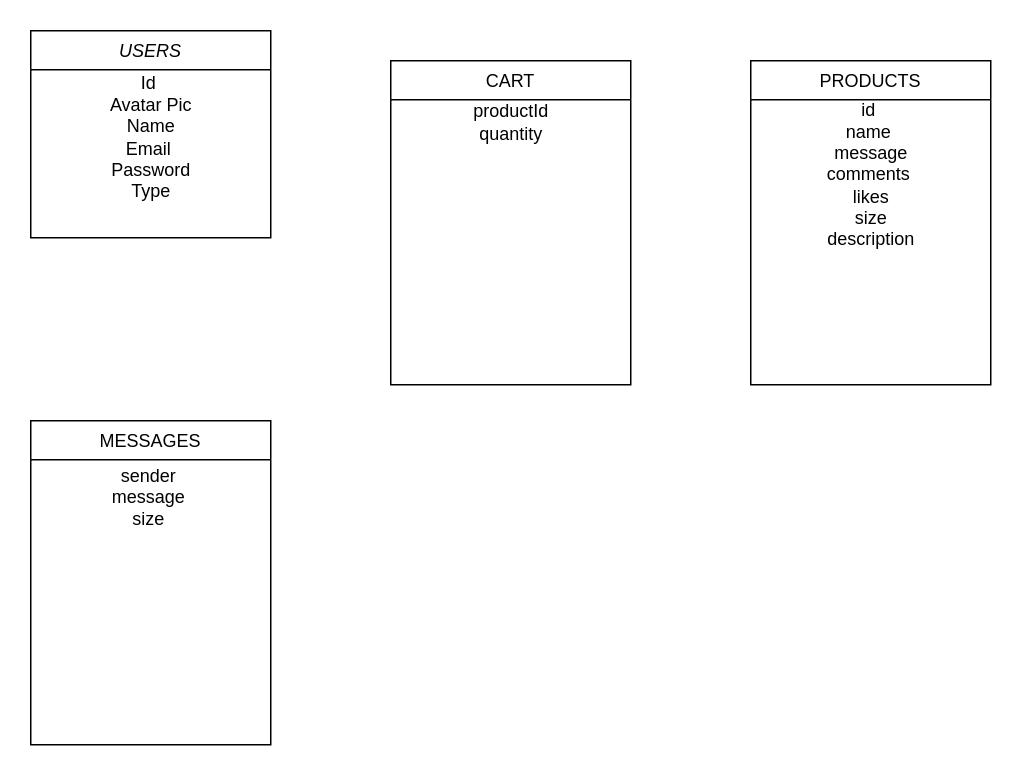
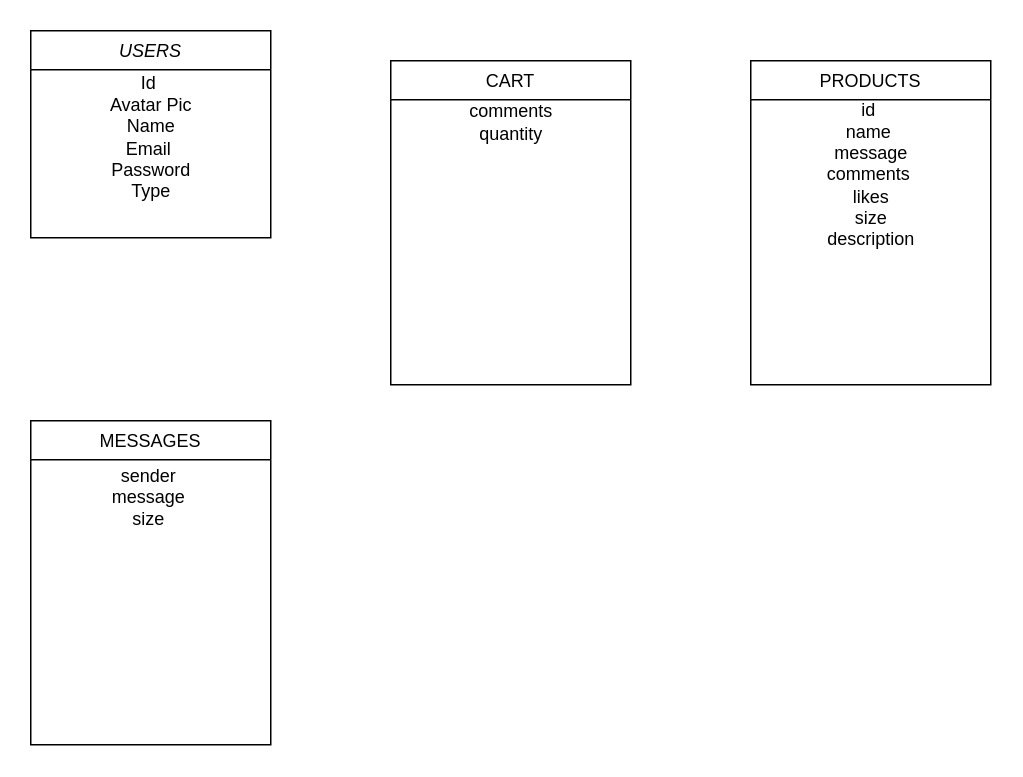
  <mxCell id="0" />
  <mxCell id="1" parent="0" />
  <mxCell id="2" value="USERS" style="swimlane;fontStyle=2;align=center;verticalAlign=top;childLayout=stackLayout;horizontal=1;startSize=26;horizontalStack=0;resizeParent=1;resizeLast=0;collapsible=1;marginBottom=0;rounded=0;shadow=0;strokeWidth=1;" parent="1" vertex="1"><mxGeometry x="20" y="20" width="160" height="138" as="geometry"><mxRectangle x="230" y="140" width="160" height="26" as="alternateBounds" /></mxGeometry></mxCell>
  <mxCell id="3" value="Id&amp;nbsp;&lt;br&gt;Avatar Pic&lt;br&gt;Name&lt;br&gt;Email&amp;nbsp;&lt;br&gt;Password&lt;br&gt;Type" style="text;html=1;align=center;verticalAlign=middle;resizable=0;points=[];autosize=1;strokeColor=none;fillColor=none;" parent="2" vertex="1"><mxGeometry y="26" width="160" height="90" as="geometry" /></mxCell>
  <mxCell id="4" value="PRODUCTS" style="swimlane;fontStyle=0;align=center;verticalAlign=top;childLayout=stackLayout;horizontal=1;startSize=26;horizontalStack=0;resizeParent=1;resizeLast=0;collapsible=1;marginBottom=0;rounded=0;shadow=0;strokeWidth=1;" parent="1" vertex="1"><mxGeometry x="500" y="40" width="160" height="216" as="geometry"><mxRectangle x="550" y="140" width="160" height="26" as="alternateBounds" /></mxGeometry></mxCell>
  <mxCell id="5" value="id&amp;nbsp;&lt;br&gt;name&amp;nbsp;&lt;br&gt;message&lt;br&gt;comments&amp;nbsp;&lt;br&gt;likes&lt;br&gt;size&lt;br&gt;description" style="text;html=1;align=center;verticalAlign=middle;resizable=0;points=[];autosize=1;strokeColor=none;fillColor=none;" parent="4" vertex="1"><mxGeometry y="26" width="160" height="100" as="geometry" /></mxCell>
  <mxCell id="6" value="CART" style="swimlane;fontStyle=0;align=center;verticalAlign=top;childLayout=stackLayout;horizontal=1;startSize=26;horizontalStack=0;resizeParent=1;resizeLast=0;collapsible=1;marginBottom=0;rounded=0;shadow=0;strokeWidth=1;" parent="1" vertex="1"><mxGeometry x="260" y="40" width="160" height="216" as="geometry"><mxRectangle x="550" y="140" width="160" height="26" as="alternateBounds" /></mxGeometry></mxCell>
- <mxCell id="7" value="productId&lt;br&gt;quantity" style="text;html=1;align=center;verticalAlign=middle;resizable=0;points=[];autosize=1;strokeColor=none;fillColor=none;" parent="6" vertex="1"><mxGeometry y="26" width="160" height="30" as="geometry" /></mxCell>
+ <mxCell id="7" value="comments&lt;br&gt;quantity" style="text;html=1;align=center;verticalAlign=middle;resizable=0;points=[];autosize=1;strokeColor=none;fillColor=none;" parent="6" vertex="1"><mxGeometry y="26" width="160" height="30" as="geometry" /></mxCell>
  <mxCell id="8" value="MESSAGES" style="swimlane;fontStyle=0;align=center;verticalAlign=top;childLayout=stackLayout;horizontal=1;startSize=26;horizontalStack=0;resizeParent=1;resizeLast=0;collapsible=1;marginBottom=0;rounded=0;shadow=0;strokeWidth=1;" parent="1" vertex="1"><mxGeometry x="20" y="280" width="160" height="216" as="geometry"><mxRectangle x="550" y="140" width="160" height="26" as="alternateBounds" /></mxGeometry></mxCell>
  <mxCell id="9" value="sender&amp;nbsp;&lt;br&gt;message&amp;nbsp;&lt;br&gt;size&amp;nbsp;" style="text;html=1;align=center;verticalAlign=middle;resizable=0;points=[];autosize=1;strokeColor=none;fillColor=none;" parent="8" vertex="1"><mxGeometry y="26" width="160" height="50" as="geometry" /></mxCell>
